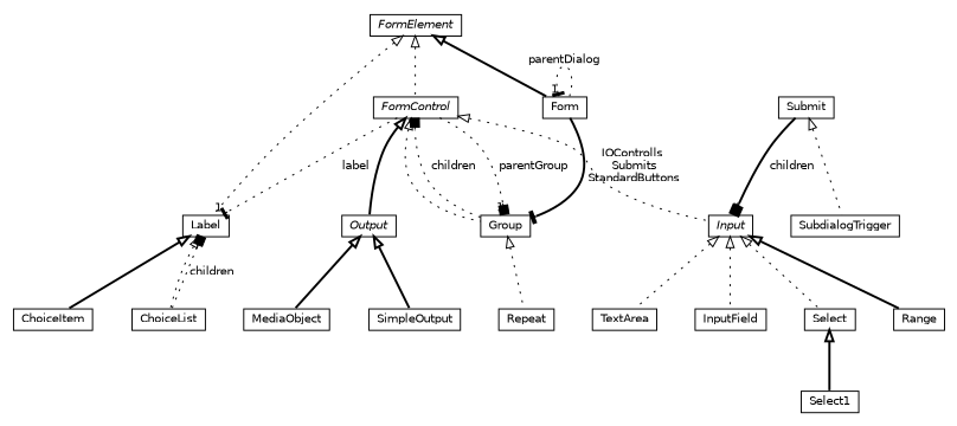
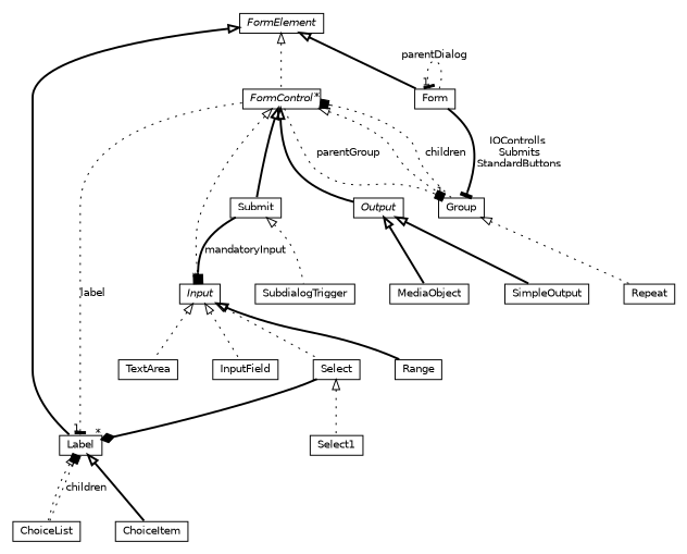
  digraph {
    nodesep=0.25
    ranksep=0.5
    node [fontcolor=black fontname=Helvetica fontsize=10.0 shape=plaintext]
    edge [fontname=Helvetica fontsize=10 headport=p labelfontname=Helvetica labelfontsize=10 tailport=p style=dotted arrowtail=empty dir=back]
    n1 [label=<<table title="org.universAAL.middleware.ui.rdf.TextArea" border="0" cellborder="1" cellspacing="0" cellpadding="2" port="p" href="./TextArea.html"> 		<tr><td><table border="0" cellspacing="0" cellpadding="1"> <tr><td align="center" balign="center"> TextArea </td></tr> 		</table></td></tr> 		</table>>]
    n2 [label=<<table title="org.universAAL.middleware.ui.rdf.InputField" border="0" cellborder="1" cellspacing="0" cellpadding="2" port="p" href="./InputField.html"> 		<tr><td><table border="0" cellspacing="0" cellpadding="1"> <tr><td align="center" balign="center"> InputField </td></tr> 		</table></td></tr> 		</table>>]
    n3 [label=<<table title="org.universAAL.middleware.ui.rdf.ChoiceList" border="0" cellborder="1" cellspacing="0" cellpadding="2" port="p" href="./ChoiceList.html"> 		<tr><td><table border="0" cellspacing="0" cellpadding="1"> <tr><td align="center" balign="center"> ChoiceList </td></tr> 		</table></td></tr> 		</table>>]
    n4 [label=<<table title="org.universAAL.middleware.ui.rdf.Label" border="0" cellborder="1" cellspacing="0" cellpadding="2" port="p" href="./Label.html"> 		<tr><td><table border="0" cellspacing="0" cellpadding="1"> <tr><td align="center" balign="center"> Label </td></tr> 		</table></td></tr> 		</table>>]
    n5 [label=<<table title="org.universAAL.middleware.ui.rdf.Input" border="0" cellborder="1" cellspacing="0" cellpadding="2" port="p" href="./Input.html"> 		<tr><td><table border="0" cellspacing="0" cellpadding="1"> <tr><td align="center" balign="center"><font face="Helvetica-Oblique"> Input </font></td></tr> 		</table></td></tr> 		</table>>]
    n6 [label=<<table title="org.universAAL.middleware.ui.rdf.Select" border="0" cellborder="1" cellspacing="0" cellpadding="2" port="p" href="./Select.html"> 		<tr><td><table border="0" cellspacing="0" cellpadding="1"> <tr><td align="center" balign="center"> Select </td></tr> 		</table></td></tr> 		</table>>]
    n7 [label=<<table title="org.universAAL.middleware.ui.rdf.Range" border="0" cellborder="1" cellspacing="0" cellpadding="2" port="p" href="./Range.html"> 		<tr><td><table border="0" cellspacing="0" cellpadding="1"> <tr><td align="center" balign="center"> Range </td></tr> 		</table></td></tr> 		</table>>]
    n8 [label=<<table title="org.universAAL.middleware.ui.rdf.ChoiceItem" border="0" cellborder="1" cellspacing="0" cellpadding="2" port="p" href="./ChoiceItem.html"> 		<tr><td><table border="0" cellspacing="0" cellpadding="1"> <tr><td align="center" balign="center"> ChoiceItem </td></tr> 		</table></td></tr> 		</table>>]
    n9 [label=<<table title="org.universAAL.middleware.ui.rdf.Select1" border="0" cellborder="1" cellspacing="0" cellpadding="2" port="p" href="./Select1.html"> 		<tr><td><table border="0" cellspacing="0" cellpadding="1"> <tr><td align="center" balign="center"> Select1 </td></tr> 		</table></td></tr> 		</table>>]
    n10 [label=<<table title="org.universAAL.middleware.ui.rdf.FormControl" border="0" cellborder="1" cellspacing="0" cellpadding="2" port="p" href="./FormControl.html"> 		<tr><td><table border="0" cellspacing="0" cellpadding="1"> <tr><td align="center" balign="center"><font face="Helvetica-Oblique"> FormControl </font></td></tr> 		</table></td></tr> 		</table>>]
    n11 [label=<<table title="org.universAAL.middleware.ui.rdf.Submit" border="0" cellborder="1" cellspacing="0" cellpadding="2" port="p" href="./Submit.html"> 		<tr><td><table border="0" cellspacing="0" cellpadding="1"> <tr><td align="center" balign="center"> Submit </td></tr> 		</table></td></tr> 		</table>>]
    n12 [label=<<table title="org.universAAL.middleware.ui.rdf.Output" border="0" cellborder="1" cellspacing="0" cellpadding="2" port="p" href="./Output.html"> 		<tr><td><table border="0" cellspacing="0" cellpadding="1"> <tr><td align="center" balign="center"><font face="Helvetica-Oblique"> Output </font></td></tr> 		</table></td></tr> 		</table>>]
    n13 [label=<<table title="org.universAAL.middleware.ui.rdf.Group" border="0" cellborder="1" cellspacing="0" cellpadding="2" port="p" href="./Group.html"> 		<tr><td><table border="0" cellspacing="0" cellpadding="1"> <tr><td align="center" balign="center"> Group </td></tr> 		</table></td></tr> 		</table>>]
    n14 [label=<<table title="org.universAAL.middleware.ui.rdf.SubdialogTrigger" border="0" cellborder="1" cellspacing="0" cellpadding="2" port="p" href="./SubdialogTrigger.html"> 		<tr><td><table border="0" cellspacing="0" cellpadding="1"> <tr><td align="center" balign="center"> SubdialogTrigger </td></tr> 		</table></td></tr> 		</table>>]
    n15 [label=<<table title="org.universAAL.middleware.ui.rdf.MediaObject" border="0" cellborder="1" cellspacing="0" cellpadding="2" port="p" href="./MediaObject.html"> 		<tr><td><table border="0" cellspacing="0" cellpadding="1"> <tr><td align="center" balign="center"> MediaObject </td></tr> 		</table></td></tr> 		</table>>]
    n16 [label=<<table title="org.universAAL.middleware.ui.rdf.SimpleOutput" border="0" cellborder="1" cellspacing="0" cellpadding="2" port="p" href="./SimpleOutput.html"> 		<tr><td><table border="0" cellspacing="0" cellpadding="1"> <tr><td align="center" balign="center"> SimpleOutput </td></tr> 		</table></td></tr> 		</table>>]
    n17 [label=<<table title="org.universAAL.middleware.ui.rdf.Form" border="0" cellborder="1" cellspacing="0" cellpadding="2" port="p" href="./Form.html"> 		<tr><td><table border="0" cellspacing="0" cellpadding="1"> <tr><td align="center" balign="center"> Form </td></tr> 		</table></td></tr> 		</table>>]
    n18 [label=<<table title="org.universAAL.middleware.ui.rdf.Repeat" border="0" cellborder="1" cellspacing="0" cellpadding="2" port="p" href="./Repeat.html"> 		<tr><td><table border="0" cellspacing="0" cellpadding="1"> <tr><td align="center" balign="center"> Repeat </td></tr> 		</table></td></tr> 		</table>>]
    n19 [label=<<table title="org.universAAL.middleware.ui.rdf.FormElement" border="0" cellborder="1" cellspacing="0" cellpadding="2" port="p" href="./FormElement.html"> 		<tr><td><table border="0" cellspacing="0" cellpadding="1"> <tr><td align="center" balign="center"><font face="Helvetica-Oblique"> FormElement </font></td></tr> 		</table></td></tr> 		</table>>]
    n3 -> n4 [arrowhead=box color=black fontcolor=black fontsize=10.0 headlabel="*" label=children arrowtail="" dir=""]
    n4 -> n3
    n4 -> n8 [style=bold]
    n5 -> n1
    n5 -> n2
    n5 -> n6
    n5 -> n7 [style=bold]
-   n6 -> n9 [style=bold]
+   n6 -> n4 [arrowhead=diamond color=black fontcolor=black fontsize=10.0 headlabel="*" style=bold arrowtail="" dir=""]
+   n6 -> n9
    n10 -> n4 [arrowhead=tee color=black fontcolor=black fontsize=10.0 headlabel=1 label=label arrowtail="" dir=""]
    n10 -> n5
+   n10 -> n11 [style=bold]
    n10 -> n12 [style=bold]
    n10 -> n13 [arrowhead=box color=black fontcolor=black fontsize=10.0 headlabel=1 label=parentGroup arrowtail="" dir=""]
    n10 -> n13
-   n11 -> n5 [arrowhead=box color=black fontcolor=black fontsize=10.0 headlabel="*" label=children style=bold arrowtail="" dir=""]
+   n11 -> n5 [arrowhead=box color=black fontcolor=black fontsize=10.0 headlabel="*" label=mandatoryInput style=bold arrowtail="" dir=""]
    n11 -> n14
    n12 -> n15 [style=bold]
    n12 -> n16 [style=bold]
    n13 -> n10 [arrowhead=box color=black fontcolor=black fontsize=10.0 headlabel="*" label=children arrowtail="" dir=""]
    n13 -> n18
    n17 -> n13 [arrowhead=tee color=black fontcolor=black fontsize=10.0 label="IOControlls\n Submits\n StandardButtons" style=bold arrowtail="" dir=""]
    n17 -> n17 [arrowhead=tee color=black fontcolor=black fontsize=10.0 headlabel=1 label=parentDialog arrowtail="" dir=""]
-   n19 -> n4
+   n19 -> n4 [style=bold]
    n19 -> n10
    n19 -> n17 [style=bold]
  }
